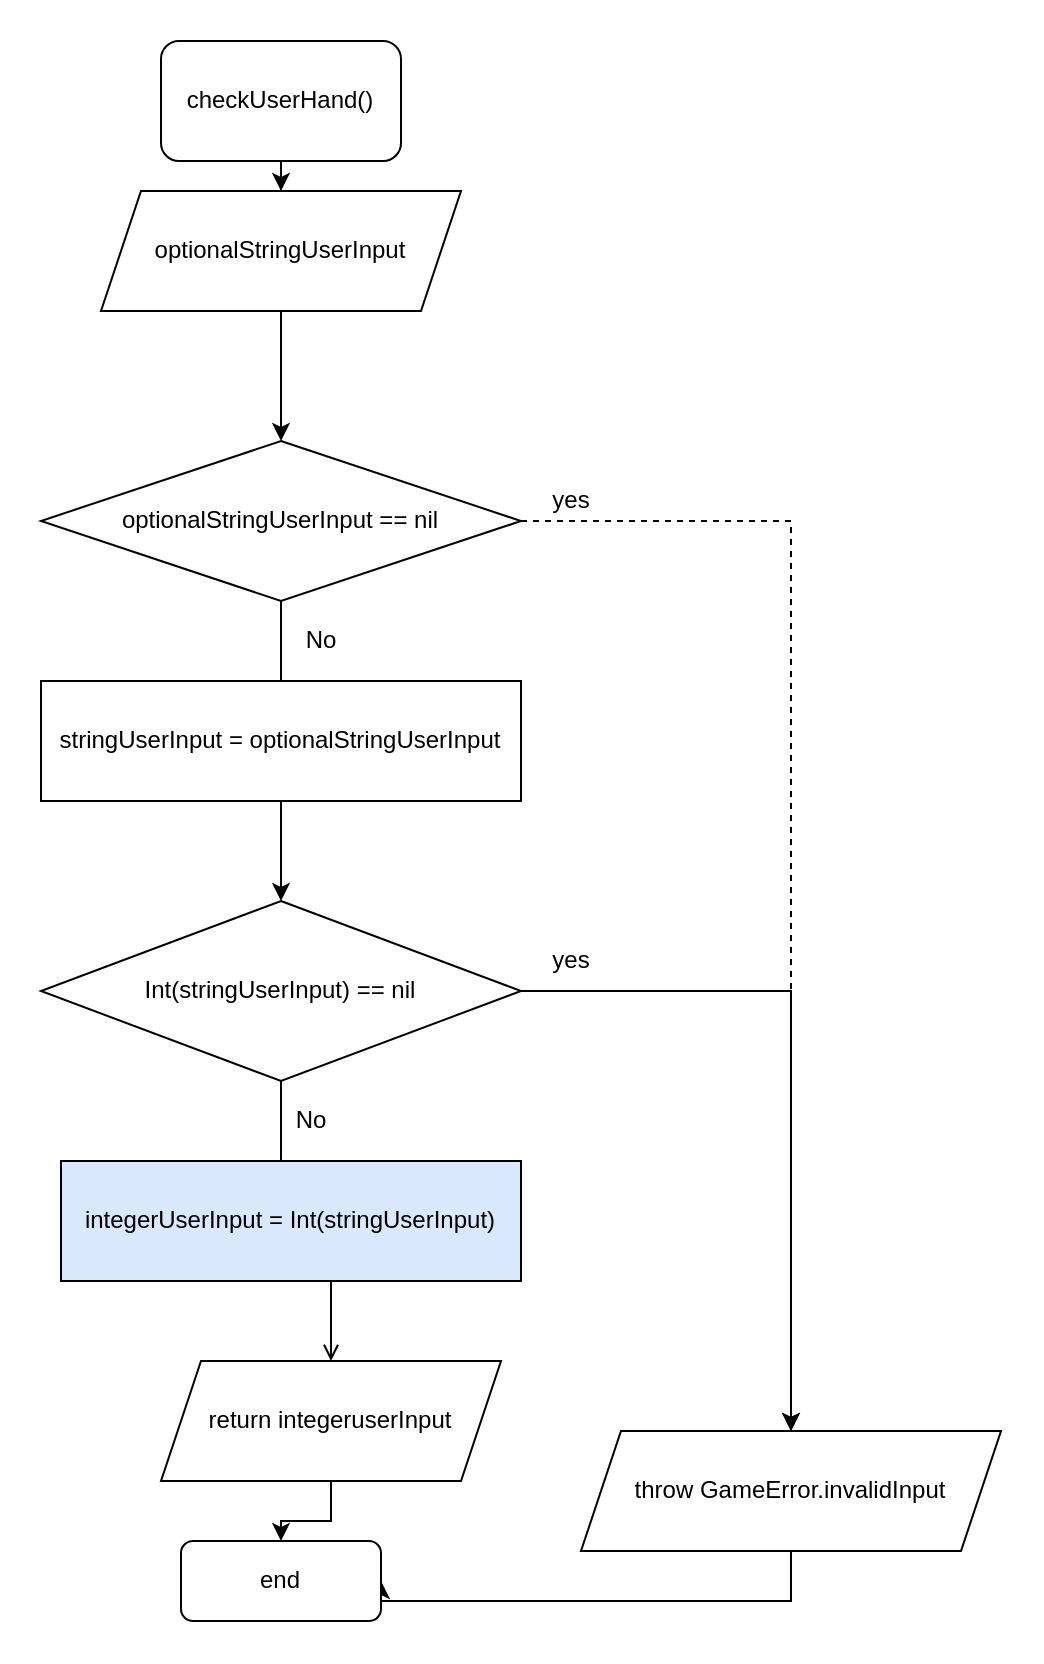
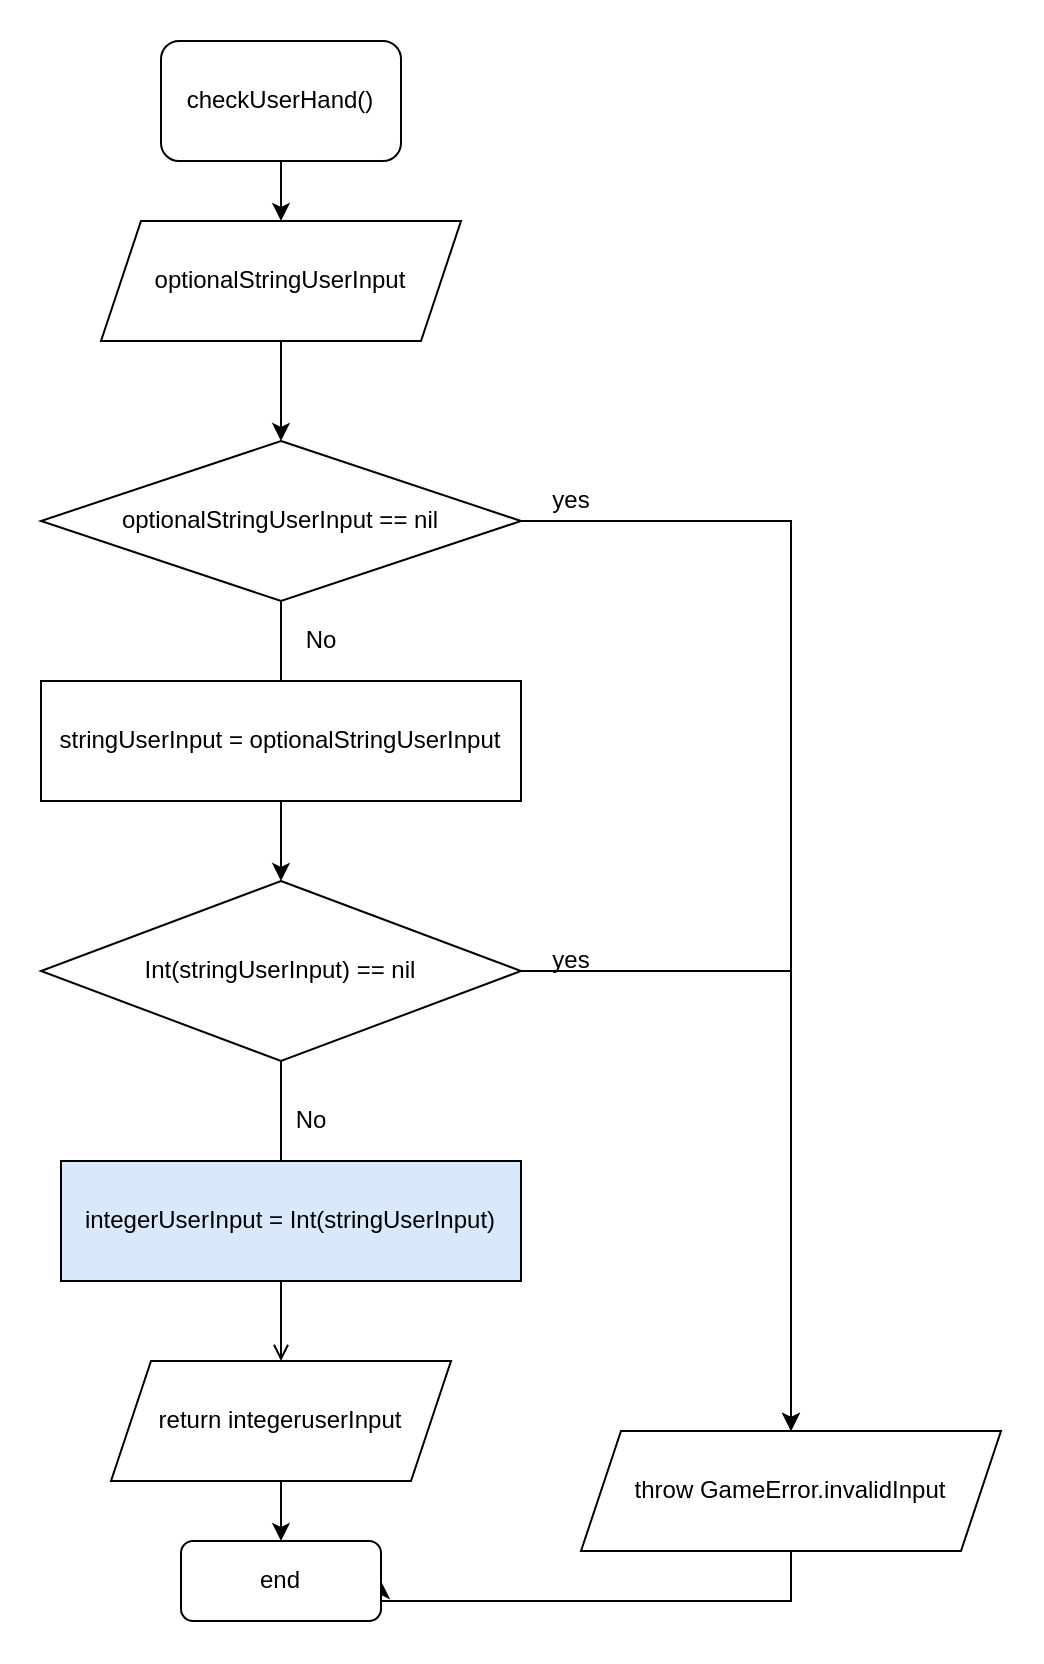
  <mxCell id="0" />
  <mxCell id="1" parent="0" />
  <mxCell id="2" style="edgeStyle=orthogonalEdgeStyle;rounded=0;orthogonalLoop=1;jettySize=auto;html=1;" edge="1" parent="1" source="3" target="5"><mxGeometry relative="1" as="geometry" /></mxCell>
  <mxCell id="3" value="checkUserHand()" style="rounded=1;whiteSpace=wrap;html=1;" vertex="1" parent="1"><mxGeometry x="80" y="20" width="120" height="60" as="geometry" /></mxCell>
  <mxCell id="4" style="edgeStyle=orthogonalEdgeStyle;rounded=0;orthogonalLoop=1;jettySize=auto;html=1;" edge="1" parent="1" source="5" target="16"><mxGeometry relative="1" as="geometry"><mxPoint x="140" y="260" as="targetPoint" /></mxGeometry></mxCell>
- <mxCell id="5" value="optionalStringUserInput" style="shape=parallelogram;perimeter=parallelogramPerimeter;whiteSpace=wrap;html=1;fixedSize=1;" vertex="1" parent="1"><mxGeometry x="50" y="95" width="180" height="60" as="geometry" /></mxCell>
+ <mxCell id="5" value="optionalStringUserInput" style="shape=parallelogram;perimeter=parallelogramPerimeter;whiteSpace=wrap;html=1;fixedSize=1;" vertex="1" parent="1"><mxGeometry x="50" y="110" width="180" height="60" as="geometry" /></mxCell>
  <mxCell id="6" style="edgeStyle=orthogonalEdgeStyle;rounded=0;orthogonalLoop=1;jettySize=auto;html=1;entryX=1;entryY=0.5;entryDx=0;entryDy=0;" edge="1" parent="1" source="7" target="13"><mxGeometry relative="1" as="geometry"><Array as="points"><mxPoint x="395" y="800" /></Array></mxGeometry></mxCell>
  <mxCell id="7" value="throw GameError.invalidInput" style="shape=parallelogram;perimeter=parallelogramPerimeter;whiteSpace=wrap;html=1;fixedSize=1;" vertex="1" parent="1"><mxGeometry x="290" y="715" width="210" height="60" as="geometry" /></mxCell>
  <mxCell id="8" style="edgeStyle=orthogonalEdgeStyle;rounded=0;orthogonalLoop=1;jettySize=auto;html=1;entryX=0.5;entryY=0;entryDx=0;entryDy=0;endArrow=open;" edge="1" parent="1" source="10" target="12"><mxGeometry relative="1" as="geometry" /></mxCell>
  <mxCell id="9" style="edgeStyle=orthogonalEdgeStyle;rounded=0;orthogonalLoop=1;jettySize=auto;html=1;entryX=0.5;entryY=0;entryDx=0;entryDy=0;" edge="1" parent="1" source="10" target="7"><mxGeometry relative="1" as="geometry" /></mxCell>
- <mxCell id="10" value="Int(stringUserInput) == nil" style="rhombus;whiteSpace=wrap;html=1;" vertex="1" parent="1"><mxGeometry x="20" y="450" width="240" height="90" as="geometry" /></mxCell>
+ <mxCell id="10" value="Int(stringUserInput) == nil" style="rhombus;whiteSpace=wrap;html=1;" vertex="1" parent="1"><mxGeometry x="20" y="440" width="240" height="90" as="geometry" /></mxCell>
  <mxCell id="11" style="edgeStyle=orthogonalEdgeStyle;rounded=0;orthogonalLoop=1;jettySize=auto;html=1;entryX=0.5;entryY=0;entryDx=0;entryDy=0;" edge="1" parent="1" source="12" target="13"><mxGeometry relative="1" as="geometry" /></mxCell>
- <mxCell id="12" value="return integeruserInput" style="shape=parallelogram;perimeter=parallelogramPerimeter;whiteSpace=wrap;html=1;fixedSize=1;" vertex="1" parent="1"><mxGeometry x="80" y="680" width="170" height="60" as="geometry" /></mxCell>
+ <mxCell id="12" value="return integeruserInput" style="shape=parallelogram;perimeter=parallelogramPerimeter;whiteSpace=wrap;html=1;fixedSize=1;" vertex="1" parent="1"><mxGeometry x="55" y="680" width="170" height="60" as="geometry" /></mxCell>
  <mxCell id="13" value="end" style="rounded=1;whiteSpace=wrap;html=1;" vertex="1" parent="1"><mxGeometry x="90" y="770" width="100" height="40" as="geometry" /></mxCell>
- <mxCell id="14" style="edgeStyle=orthogonalEdgeStyle;rounded=0;orthogonalLoop=1;jettySize=auto;html=1;dashed=1;" edge="1" parent="1" source="16" target="7"><mxGeometry relative="1" as="geometry" /></mxCell>
+ <mxCell id="14" style="edgeStyle=orthogonalEdgeStyle;rounded=0;orthogonalLoop=1;jettySize=auto;html=1;" edge="1" parent="1" source="16" target="7"><mxGeometry relative="1" as="geometry" /></mxCell>
  <mxCell id="15" style="edgeStyle=orthogonalEdgeStyle;rounded=0;orthogonalLoop=1;jettySize=auto;html=1;entryX=0.5;entryY=0;entryDx=0;entryDy=0;" edge="1" parent="1" source="17" target="10"><mxGeometry relative="1" as="geometry"><Array as="points"><mxPoint x="140" y="300" /><mxPoint x="140" y="300" /></Array></mxGeometry></mxCell>
  <mxCell id="16" value="optionalStringUserInput == nil" style="rhombus;whiteSpace=wrap;html=1;" vertex="1" parent="1"><mxGeometry x="20" y="220" width="240" height="80" as="geometry" /></mxCell>
  <mxCell id="17" value="stringUserInput = optionalStringUserInput" style="rounded=0;whiteSpace=wrap;html=1;" vertex="1" parent="1"><mxGeometry x="20" y="340" width="240" height="60" as="geometry" /></mxCell>
  <mxCell id="18" value="yes" style="text;html=1;align=center;verticalAlign=middle;resizable=0;points=[];autosize=1;" vertex="1" parent="1"><mxGeometry x="270" y="240" width="30" height="20" as="geometry" /></mxCell>
  <mxCell id="19" value="integerUserInput = Int(stringUserInput)" style="rounded=0;whiteSpace=wrap;html=1;fillColor=#dae8fc;" vertex="1" parent="1"><mxGeometry x="30" y="580" width="230" height="60" as="geometry" /></mxCell>
  <mxCell id="20" value="yes" style="text;html=1;align=center;verticalAlign=middle;resizable=0;points=[];autosize=1;" vertex="1" parent="1"><mxGeometry x="270" y="470" width="30" height="20" as="geometry" /></mxCell>
  <mxCell id="21" value="No" style="text;html=1;align=center;verticalAlign=middle;resizable=0;points=[];autosize=1;" vertex="1" parent="1"><mxGeometry x="145" y="310" width="30" height="20" as="geometry" /></mxCell>
  <mxCell id="22" value="No" style="text;html=1;align=center;verticalAlign=middle;resizable=0;points=[];autosize=1;" vertex="1" parent="1"><mxGeometry x="140" y="550" width="30" height="20" as="geometry" /></mxCell>
